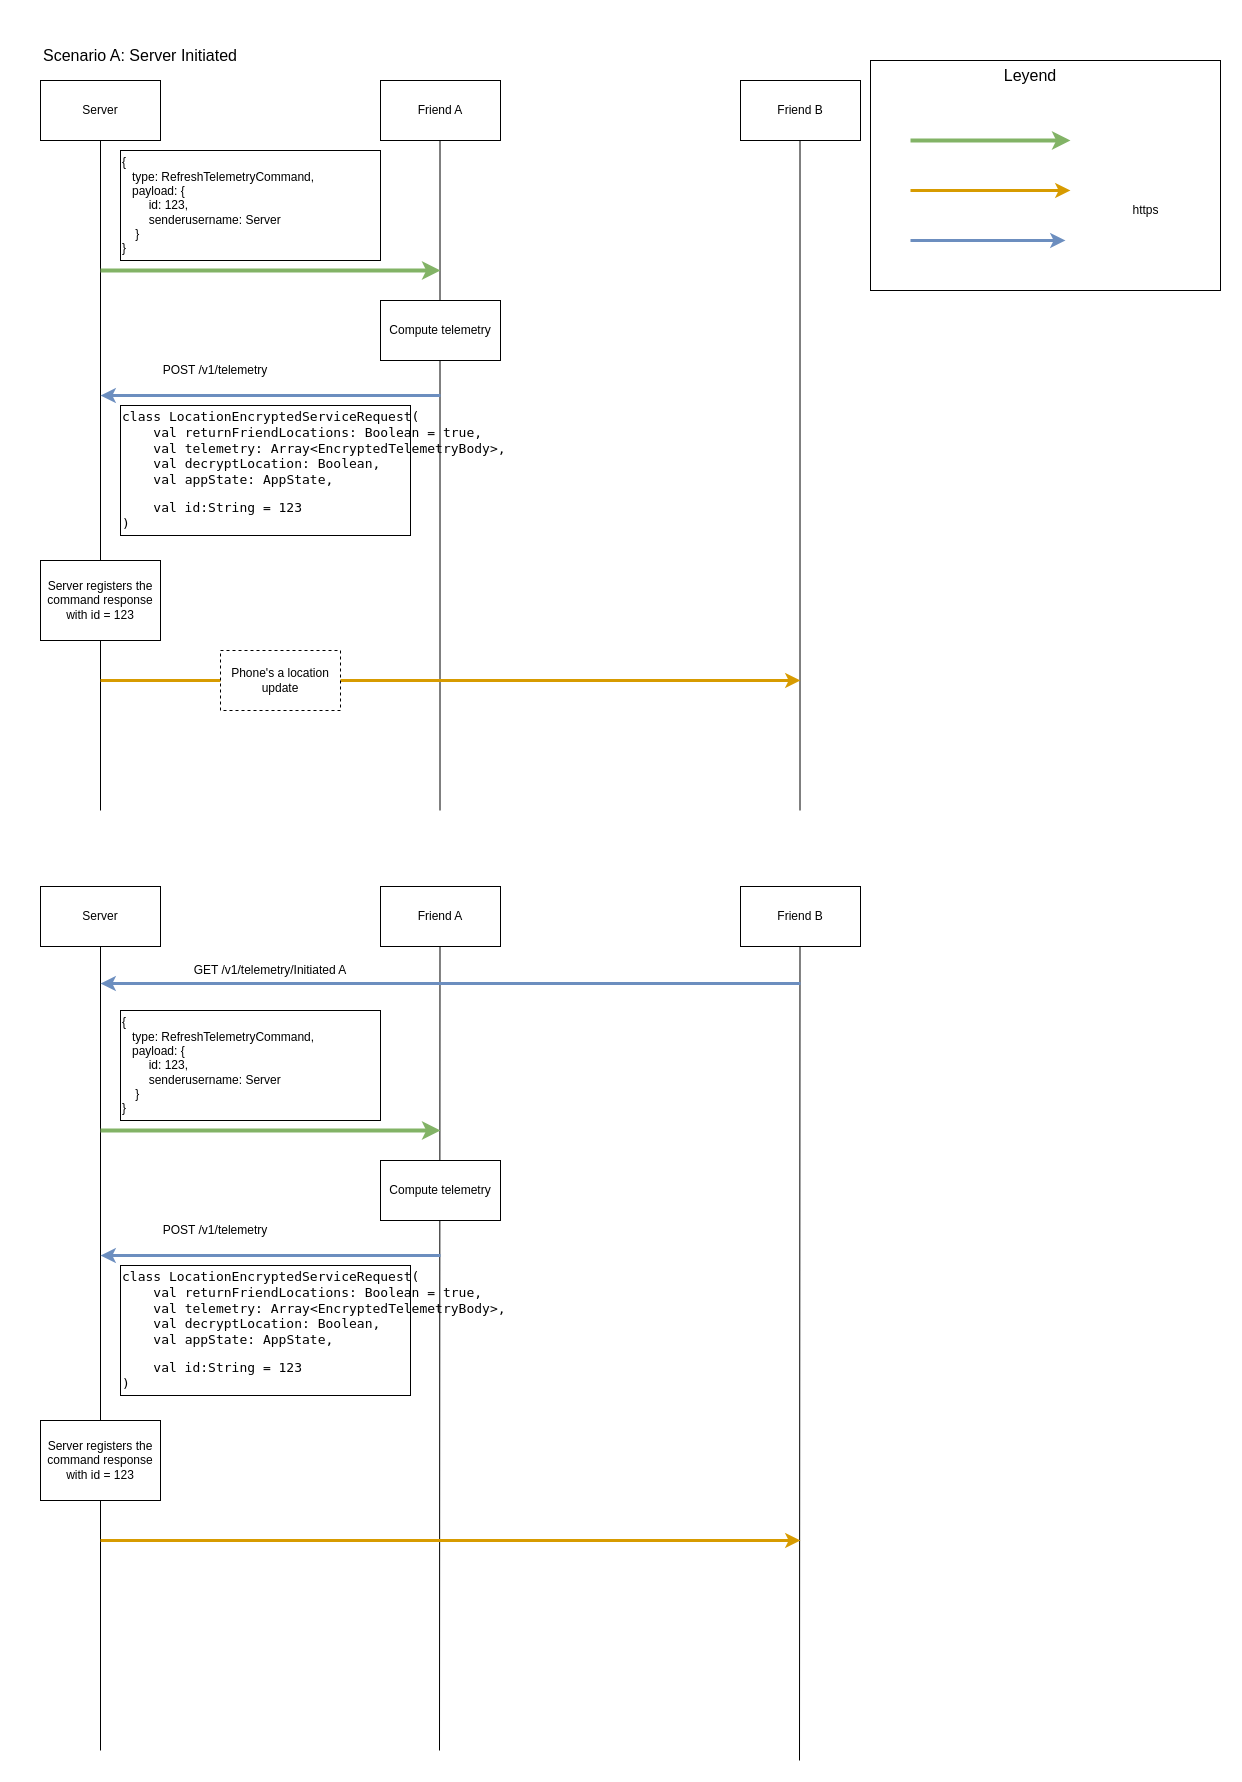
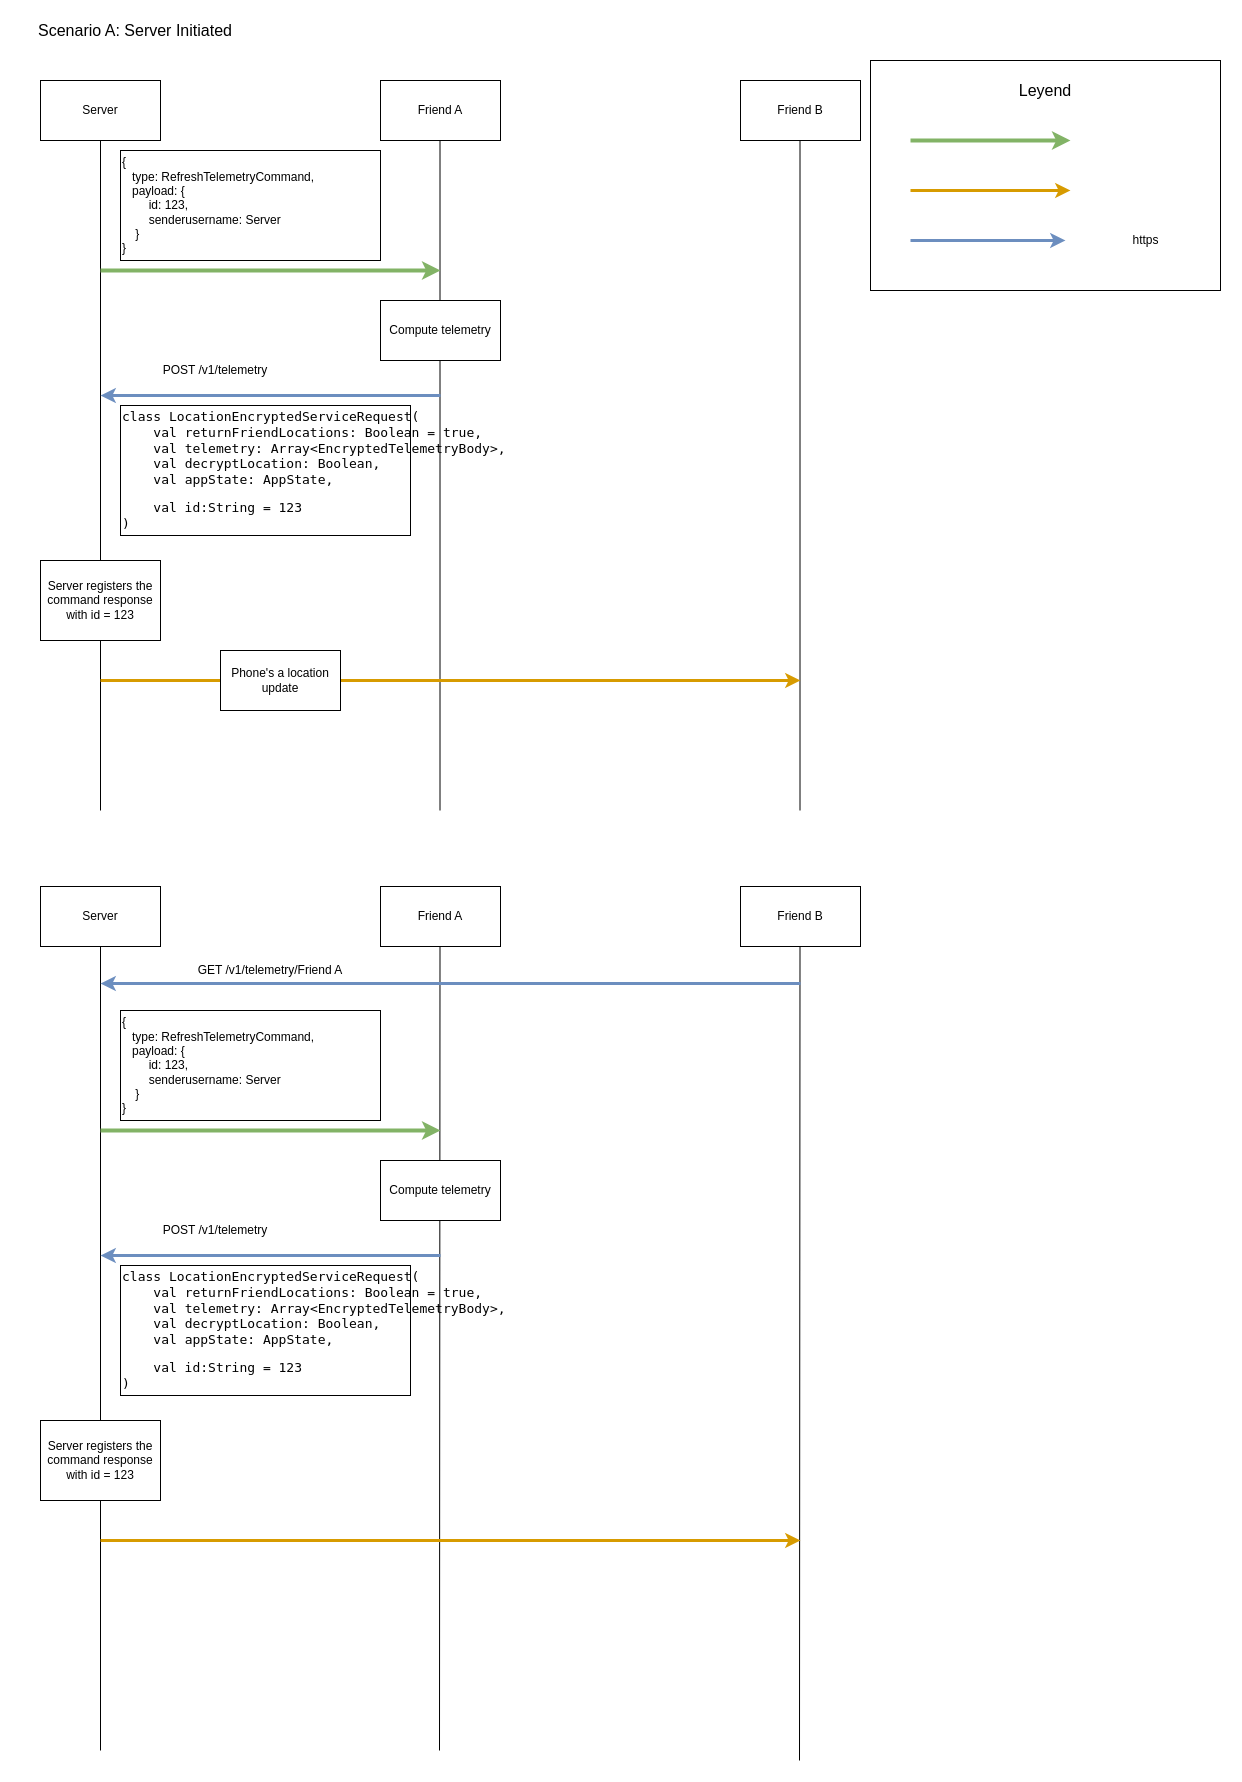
  <mxCell id="0" />
  <mxCell id="1" parent="0" />
  <mxCell id="2" value="Server" style="rounded=0;whiteSpace=wrap;html=1;" vertex="1" parent="1"><mxGeometry x="40" y="80" width="120" height="60" as="geometry" /></mxCell>
  <mxCell id="3" value="Friend A" style="rounded=0;whiteSpace=wrap;html=1;" vertex="1" parent="1"><mxGeometry x="380" y="80" width="120" height="60" as="geometry" /></mxCell>
  <mxCell id="4" value="Friend B" style="rounded=0;whiteSpace=wrap;html=1;" vertex="1" parent="1"><mxGeometry x="740" y="80" width="120" height="60" as="geometry" /></mxCell>
  <mxCell id="5" value="" style="endArrow=none;html=1;entryX=0.5;entryY=1;entryDx=0;entryDy=0;" edge="1" parent="1" target="2"><mxGeometry width="50" height="50" relative="1" as="geometry"><mxPoint x="100" y="810" as="sourcePoint" /><mxPoint x="90" y="160" as="targetPoint" /></mxGeometry></mxCell>
  <mxCell id="6" value="" style="endArrow=none;html=1;entryX=0.5;entryY=1;entryDx=0;entryDy=0;" edge="1" parent="1"><mxGeometry width="50" height="50" relative="1" as="geometry"><mxPoint x="439.5" y="810" as="sourcePoint" /><mxPoint x="439.5" y="140" as="targetPoint" /></mxGeometry></mxCell>
  <mxCell id="7" value="" style="endArrow=none;html=1;entryX=0.5;entryY=1;entryDx=0;entryDy=0;" edge="1" parent="1"><mxGeometry width="50" height="50" relative="1" as="geometry"><mxPoint x="799.5" y="810" as="sourcePoint" /><mxPoint x="799.5" y="140" as="targetPoint" /></mxGeometry></mxCell>
  <mxCell id="8" value="" style="endArrow=classic;html=1;strokeWidth=4;fillColor=#d5e8d4;strokeColor=#82b366;" edge="1" parent="1"><mxGeometry width="50" height="50" relative="1" as="geometry"><mxPoint x="100" y="270" as="sourcePoint" /><mxPoint x="440" y="270" as="targetPoint" /></mxGeometry></mxCell>
  <mxCell id="9" value="{&amp;nbsp;&lt;br&gt;&amp;nbsp; &amp;nbsp;type: RefreshTelemetryCommand,&lt;br&gt;&amp;nbsp; &amp;nbsp;payload: {&lt;br&gt;&amp;nbsp; &amp;nbsp; &amp;nbsp; &amp;nbsp; id: 123,&lt;br&gt;&amp;nbsp; &amp;nbsp; &amp;nbsp; &amp;nbsp; senderusername: Server&lt;br&gt;&amp;nbsp; &amp;nbsp; }&lt;br&gt;}" style="rounded=0;whiteSpace=wrap;html=1;align=left;" vertex="1" parent="1"><mxGeometry x="120" y="150" width="260" height="110" as="geometry" /></mxCell>
  <mxCell id="10" value="Compute telemetry" style="rounded=0;whiteSpace=wrap;html=1;" vertex="1" parent="1"><mxGeometry x="380" y="300" width="120" height="60" as="geometry" /></mxCell>
  <mxCell id="11" value="" style="endArrow=classic;html=1;strokeWidth=3;fillColor=#dae8fc;strokeColor=#6c8ebf;" edge="1" parent="1"><mxGeometry width="50" height="50" relative="1" as="geometry"><mxPoint x="440" y="395" as="sourcePoint" /><mxPoint x="100" y="395" as="targetPoint" /></mxGeometry></mxCell>
  <mxCell id="12" value="&lt;pre class=&quot;code highlight&quot; lang=&quot;kotlin&quot; style=&quot;font-size: medium&quot;&gt;&lt;span id=&quot;LC26&quot; class=&quot;line&quot; lang=&quot;kotlin&quot;&gt;&lt;span class=&quot;kd&quot;&gt;class&lt;/span&gt; &lt;span class=&quot;nc&quot;&gt;LocationEncryptedServiceRequest&lt;/span&gt;&lt;span class=&quot;p&quot;&gt;(&lt;/span&gt;&lt;/span&gt;&lt;br&gt;&lt;span id=&quot;LC27&quot; class=&quot;line&quot; lang=&quot;kotlin&quot;&gt;    &lt;span class=&quot;kd&quot;&gt;val&lt;/span&gt; &lt;span class=&quot;py&quot;&gt;returnFriendLocations&lt;/span&gt;&lt;span class=&quot;p&quot;&gt;:&lt;/span&gt; &lt;span class=&quot;nc&quot;&gt;Boolean&lt;/span&gt; &lt;span class=&quot;p&quot;&gt;=&lt;/span&gt; &lt;span class=&quot;k&quot;&gt;true&lt;/span&gt;&lt;span class=&quot;p&quot;&gt;,&lt;/span&gt;&lt;/span&gt;&lt;br&gt;&lt;span id=&quot;LC28&quot; class=&quot;line&quot; lang=&quot;kotlin&quot;&gt;    &lt;span class=&quot;kd&quot;&gt;val&lt;/span&gt; &lt;span class=&quot;py&quot;&gt;telemetry&lt;/span&gt;&lt;span class=&quot;p&quot;&gt;:&lt;/span&gt; &lt;span class=&quot;nc&quot;&gt;Array&lt;/span&gt;&lt;span class=&quot;p&quot;&gt;&amp;lt;&lt;/span&gt;&lt;span class=&quot;nc&quot;&gt;EncryptedTelemetryBody&lt;/span&gt;&lt;span class=&quot;p&quot;&gt;&amp;gt;,&lt;/span&gt;&lt;/span&gt;&lt;br&gt;&lt;span id=&quot;LC29&quot; class=&quot;line&quot; lang=&quot;kotlin&quot;&gt;    &lt;span class=&quot;kd&quot;&gt;val&lt;/span&gt; &lt;span class=&quot;py&quot;&gt;decryptLocation&lt;/span&gt;&lt;span class=&quot;p&quot;&gt;:&lt;/span&gt; &lt;span class=&quot;nc&quot;&gt;Boolean&lt;/span&gt;&lt;span class=&quot;p&quot;&gt;,&lt;/span&gt;&lt;/span&gt;&lt;br&gt;&lt;span id=&quot;LC30&quot; class=&quot;line&quot; lang=&quot;kotlin&quot;&gt;    &lt;span class=&quot;kd&quot;&gt;val&lt;/span&gt; &lt;span class=&quot;py&quot;&gt;appState&lt;/span&gt;&lt;span class=&quot;p&quot;&gt;:&lt;/span&gt; &lt;span class=&quot;nc&quot;&gt;AppState,&lt;/span&gt;&lt;/span&gt;&lt;/pre&gt;&lt;pre class=&quot;code highlight&quot; lang=&quot;kotlin&quot; style=&quot;font-size: medium&quot;&gt;    val id:String = 123&lt;br&gt;&lt;span id=&quot;LC31&quot; class=&quot;line&quot; lang=&quot;kotlin&quot;&gt;)&lt;/span&gt;&lt;br&gt;&lt;/pre&gt;" style="rounded=0;whiteSpace=wrap;html=1;align=left;" vertex="1" parent="1"><mxGeometry x="120" y="405" width="290" height="130" as="geometry" /></mxCell>
  <mxCell id="13" value="" style="rounded=0;whiteSpace=wrap;html=1;align=left;" vertex="1" parent="1"><mxGeometry x="870" y="60" width="350" height="230" as="geometry" /></mxCell>
  <mxCell id="14" value="POST /v1/telemetry" style="text;html=1;strokeColor=none;fillColor=none;align=center;verticalAlign=middle;whiteSpace=wrap;rounded=0;" vertex="1" parent="1"><mxGeometry x="140" y="360" width="150" height="20" as="geometry" /></mxCell>
  <mxCell id="15" value="Server registers the command response&lt;br&gt;with id = 123" style="rounded=0;whiteSpace=wrap;html=1;" vertex="1" parent="1"><mxGeometry x="40" y="560" width="120" height="80" as="geometry" /></mxCell>
  <mxCell id="16" value="" style="endArrow=classic;html=1;strokeWidth=3;fillColor=#ffe6cc;strokeColor=#d79b00;" edge="1" parent="1"><mxGeometry width="50" height="50" relative="1" as="geometry"><mxPoint x="100" y="680" as="sourcePoint" /><mxPoint x="800" y="680" as="targetPoint" /></mxGeometry></mxCell>
- <mxCell id="17" value="Phone's a location update" style="rounded=0;whiteSpace=wrap;html=1;dashed=1;" vertex="1" parent="1"><mxGeometry x="220" y="650" width="120" height="60" as="geometry" /></mxCell>
- <mxCell id="18" value="&lt;font style=&quot;font-size: 16px&quot;&gt;Leyend&lt;/font&gt;" style="text;html=1;strokeColor=none;fillColor=none;align=center;verticalAlign=middle;whiteSpace=wrap;rounded=0;" vertex="1" parent="1"><mxGeometry x="935" y="65" width="190" height="20" as="geometry" /></mxCell>
+ <mxCell id="17" value="Phone's a location update" style="rounded=0;whiteSpace=wrap;html=1;" vertex="1" parent="1"><mxGeometry x="220" y="650" width="120" height="60" as="geometry" /></mxCell>
+ <mxCell id="18" value="&lt;font style=&quot;font-size: 16px&quot;&gt;Leyend&lt;/font&gt;" style="text;html=1;strokeColor=none;fillColor=none;align=center;verticalAlign=middle;whiteSpace=wrap;rounded=0;" vertex="1" parent="1"><mxGeometry x="950" y="80" width="190" height="20" as="geometry" /></mxCell>
  <mxCell id="19" value="" style="endArrow=classic;html=1;strokeWidth=4;fillColor=#d5e8d4;strokeColor=#82b366;" edge="1" parent="1"><mxGeometry width="50" height="50" relative="1" as="geometry"><mxPoint x="910" y="140" as="sourcePoint" /><mxPoint x="1070" y="140" as="targetPoint" /></mxGeometry></mxCell>
  <mxCell id="20" value="" style="endArrow=classic;html=1;strokeWidth=3;fillColor=#ffe6cc;strokeColor=#d79b00;" edge="1" parent="1"><mxGeometry width="50" height="50" relative="1" as="geometry"><mxPoint x="910" y="190" as="sourcePoint" /><mxPoint x="1070" y="190" as="targetPoint" /></mxGeometry></mxCell>
  <mxCell id="21" value="" style="endArrow=classic;html=1;strokeWidth=3;fillColor=#dae8fc;strokeColor=#6c8ebf;" edge="1" parent="1"><mxGeometry width="50" height="50" relative="1" as="geometry"><mxPoint x="910" y="240" as="sourcePoint" /><mxPoint x="1065" y="240" as="targetPoint" /></mxGeometry></mxCell>
- <mxCell id="22" value="https" style="text;html=1;align=center;verticalAlign=middle;resizable=0;points=[];autosize=1;" vertex="1" parent="1"><mxGeometry x="1125" y="200" width="40" height="20" as="geometry" /></mxCell>
- <mxCell id="23" value="&lt;font style=&quot;font-size: 16px&quot;&gt;Scenario A: Server Initiated&lt;/font&gt;" style="text;html=1;strokeColor=none;fillColor=none;align=center;verticalAlign=middle;whiteSpace=wrap;rounded=0;" vertex="1" parent="1"><mxGeometry x="25" y="45" width="230" height="20" as="geometry" /></mxCell>
+ <mxCell id="22" value="https" style="text;html=1;align=center;verticalAlign=middle;resizable=0;points=[];autosize=1;" vertex="1" parent="1"><mxGeometry x="1125" y="230" width="40" height="20" as="geometry" /></mxCell>
+ <mxCell id="23" value="&lt;font style=&quot;font-size: 16px&quot;&gt;Scenario A: Server Initiated&lt;/font&gt;" style="text;html=1;strokeColor=none;fillColor=none;align=center;verticalAlign=middle;whiteSpace=wrap;rounded=0;" vertex="1" parent="1"><mxGeometry x="20" y="20" width="230" height="20" as="geometry" /></mxCell>
  <mxCell id="24" value="Server" style="rounded=0;whiteSpace=wrap;html=1;" vertex="1" parent="1"><mxGeometry x="40" y="886" width="120" height="60" as="geometry" /></mxCell>
  <mxCell id="25" value="Friend A" style="rounded=0;whiteSpace=wrap;html=1;" vertex="1" parent="1"><mxGeometry x="380" y="886" width="120" height="60" as="geometry" /></mxCell>
  <mxCell id="26" value="Friend B" style="rounded=0;whiteSpace=wrap;html=1;" vertex="1" parent="1"><mxGeometry x="740" y="886" width="120" height="60" as="geometry" /></mxCell>
  <mxCell id="27" value="" style="endArrow=none;html=1;entryX=0.5;entryY=1;entryDx=0;entryDy=0;" edge="1" parent="1" target="24"><mxGeometry width="50" height="50" relative="1" as="geometry"><mxPoint x="100" y="1750" as="sourcePoint" /><mxPoint x="90" y="966" as="targetPoint" /></mxGeometry></mxCell>
  <mxCell id="28" value="" style="endArrow=none;html=1;entryX=0.5;entryY=1;entryDx=0;entryDy=0;" edge="1" parent="1"><mxGeometry width="50" height="50" relative="1" as="geometry"><mxPoint x="439" y="1750" as="sourcePoint" /><mxPoint x="439.5" y="946" as="targetPoint" /></mxGeometry></mxCell>
  <mxCell id="29" value="" style="endArrow=none;html=1;entryX=0.5;entryY=1;entryDx=0;entryDy=0;" edge="1" parent="1"><mxGeometry width="50" height="50" relative="1" as="geometry"><mxPoint x="799" y="1760" as="sourcePoint" /><mxPoint x="799.5" y="946" as="targetPoint" /></mxGeometry></mxCell>
  <mxCell id="30" value="" style="endArrow=classic;html=1;strokeWidth=4;fillColor=#d5e8d4;strokeColor=#82b366;" edge="1" parent="1"><mxGeometry width="50" height="50" relative="1" as="geometry"><mxPoint x="100" y="1130" as="sourcePoint" /><mxPoint x="440" y="1130" as="targetPoint" /></mxGeometry></mxCell>
  <mxCell id="31" value="{&amp;nbsp;&lt;br&gt;&amp;nbsp; &amp;nbsp;type: RefreshTelemetryCommand,&lt;br&gt;&amp;nbsp; &amp;nbsp;payload: {&lt;br&gt;&amp;nbsp; &amp;nbsp; &amp;nbsp; &amp;nbsp; id: 123,&lt;br&gt;&amp;nbsp; &amp;nbsp; &amp;nbsp; &amp;nbsp; senderusername: Server&lt;br&gt;&amp;nbsp; &amp;nbsp; }&lt;br&gt;}" style="rounded=0;whiteSpace=wrap;html=1;align=left;" vertex="1" parent="1"><mxGeometry x="120" y="1010" width="260" height="110" as="geometry" /></mxCell>
  <mxCell id="32" value="Compute telemetry" style="rounded=0;whiteSpace=wrap;html=1;" vertex="1" parent="1"><mxGeometry x="380" y="1160" width="120" height="60" as="geometry" /></mxCell>
  <mxCell id="33" value="" style="endArrow=classic;html=1;strokeWidth=3;fillColor=#dae8fc;strokeColor=#6c8ebf;" edge="1" parent="1"><mxGeometry width="50" height="50" relative="1" as="geometry"><mxPoint x="440" y="1255" as="sourcePoint" /><mxPoint x="100" y="1255" as="targetPoint" /></mxGeometry></mxCell>
  <mxCell id="34" value="&lt;pre class=&quot;code highlight&quot; lang=&quot;kotlin&quot; style=&quot;font-size: medium&quot;&gt;&lt;span id=&quot;LC26&quot; class=&quot;line&quot; lang=&quot;kotlin&quot;&gt;&lt;span class=&quot;kd&quot;&gt;class&lt;/span&gt; &lt;span class=&quot;nc&quot;&gt;LocationEncryptedServiceRequest&lt;/span&gt;&lt;span class=&quot;p&quot;&gt;(&lt;/span&gt;&lt;/span&gt;&lt;br&gt;&lt;span id=&quot;LC27&quot; class=&quot;line&quot; lang=&quot;kotlin&quot;&gt;    &lt;span class=&quot;kd&quot;&gt;val&lt;/span&gt; &lt;span class=&quot;py&quot;&gt;returnFriendLocations&lt;/span&gt;&lt;span class=&quot;p&quot;&gt;:&lt;/span&gt; &lt;span class=&quot;nc&quot;&gt;Boolean&lt;/span&gt; &lt;span class=&quot;p&quot;&gt;=&lt;/span&gt; &lt;span class=&quot;k&quot;&gt;true&lt;/span&gt;&lt;span class=&quot;p&quot;&gt;,&lt;/span&gt;&lt;/span&gt;&lt;br&gt;&lt;span id=&quot;LC28&quot; class=&quot;line&quot; lang=&quot;kotlin&quot;&gt;    &lt;span class=&quot;kd&quot;&gt;val&lt;/span&gt; &lt;span class=&quot;py&quot;&gt;telemetry&lt;/span&gt;&lt;span class=&quot;p&quot;&gt;:&lt;/span&gt; &lt;span class=&quot;nc&quot;&gt;Array&lt;/span&gt;&lt;span class=&quot;p&quot;&gt;&amp;lt;&lt;/span&gt;&lt;span class=&quot;nc&quot;&gt;EncryptedTelemetryBody&lt;/span&gt;&lt;span class=&quot;p&quot;&gt;&amp;gt;,&lt;/span&gt;&lt;/span&gt;&lt;br&gt;&lt;span id=&quot;LC29&quot; class=&quot;line&quot; lang=&quot;kotlin&quot;&gt;    &lt;span class=&quot;kd&quot;&gt;val&lt;/span&gt; &lt;span class=&quot;py&quot;&gt;decryptLocation&lt;/span&gt;&lt;span class=&quot;p&quot;&gt;:&lt;/span&gt; &lt;span class=&quot;nc&quot;&gt;Boolean&lt;/span&gt;&lt;span class=&quot;p&quot;&gt;,&lt;/span&gt;&lt;/span&gt;&lt;br&gt;&lt;span id=&quot;LC30&quot; class=&quot;line&quot; lang=&quot;kotlin&quot;&gt;    &lt;span class=&quot;kd&quot;&gt;val&lt;/span&gt; &lt;span class=&quot;py&quot;&gt;appState&lt;/span&gt;&lt;span class=&quot;p&quot;&gt;:&lt;/span&gt; &lt;span class=&quot;nc&quot;&gt;AppState,&lt;/span&gt;&lt;/span&gt;&lt;/pre&gt;&lt;pre class=&quot;code highlight&quot; lang=&quot;kotlin&quot; style=&quot;font-size: medium&quot;&gt;    val id:String = 123&lt;br&gt;&lt;span id=&quot;LC31&quot; class=&quot;line&quot; lang=&quot;kotlin&quot;&gt;)&lt;/span&gt;&lt;br&gt;&lt;/pre&gt;" style="rounded=0;whiteSpace=wrap;html=1;align=left;" vertex="1" parent="1"><mxGeometry x="120" y="1265" width="290" height="130" as="geometry" /></mxCell>
  <mxCell id="35" value="POST /v1/telemetry" style="text;html=1;strokeColor=none;fillColor=none;align=center;verticalAlign=middle;whiteSpace=wrap;rounded=0;" vertex="1" parent="1"><mxGeometry x="140" y="1220" width="150" height="20" as="geometry" /></mxCell>
  <mxCell id="36" value="Server registers the command response&lt;br&gt;with id = 123" style="rounded=0;whiteSpace=wrap;html=1;" vertex="1" parent="1"><mxGeometry x="40" y="1420" width="120" height="80" as="geometry" /></mxCell>
  <mxCell id="37" value="" style="endArrow=classic;html=1;strokeWidth=3;fillColor=#ffe6cc;strokeColor=#d79b00;" edge="1" parent="1"><mxGeometry width="50" height="50" relative="1" as="geometry"><mxPoint x="100" y="1540" as="sourcePoint" /><mxPoint x="800" y="1540" as="targetPoint" /></mxGeometry></mxCell>
- <mxCell id="38" value="GET /v1/telemetry/Initiated A" style="text;html=1;strokeColor=none;fillColor=none;align=center;verticalAlign=middle;whiteSpace=wrap;rounded=0;" vertex="1" parent="1"><mxGeometry x="140" y="960" width="260" height="20" as="geometry" /></mxCell>
+ <mxCell id="38" value="GET /v1/telemetry/Friend A" style="text;html=1;strokeColor=none;fillColor=none;align=center;verticalAlign=middle;whiteSpace=wrap;rounded=0;" vertex="1" parent="1"><mxGeometry x="140" y="960" width="260" height="20" as="geometry" /></mxCell>
  <mxCell id="39" value="" style="endArrow=classic;html=1;strokeWidth=3;fillColor=#dae8fc;strokeColor=#6c8ebf;" edge="1" parent="1"><mxGeometry width="50" height="50" relative="1" as="geometry"><mxPoint x="800" y="983" as="sourcePoint" /><mxPoint x="100" y="983" as="targetPoint" /></mxGeometry></mxCell>
